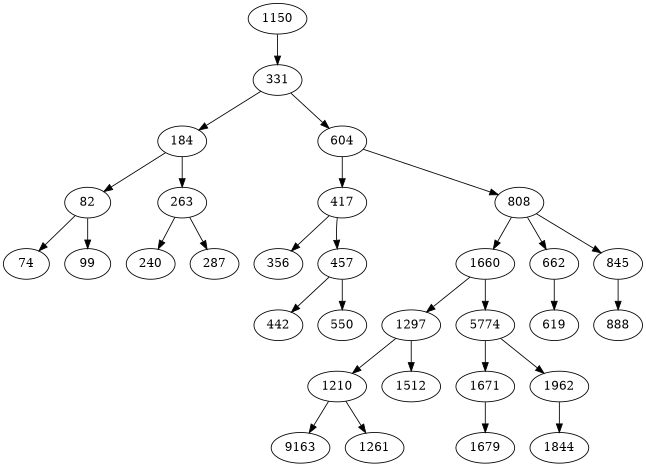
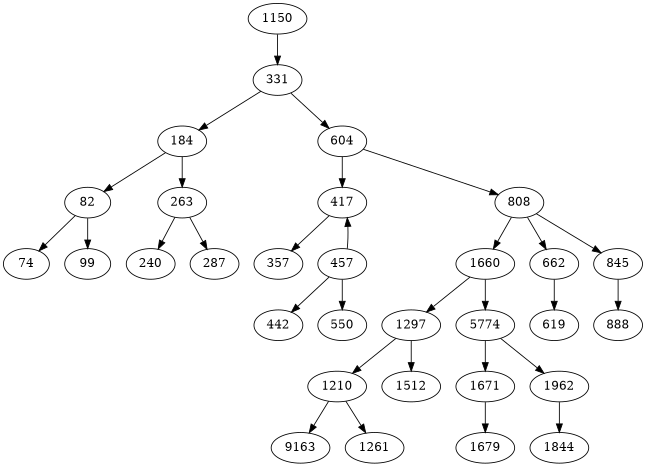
  digraph {
    1150
    331
    184
    604
    1660
    1297
    n7 [label=5774]
    82
    263
    417
    808
    1210
    1512
    1671
    1962
    74
    99
    240
    287
-   356
+   356 [label=357]
    457
    662
    845
    442
    550
    619
    888
    n28 [label=9163]
    1261
    1679
    1844
    1150 -> 331
    331 -> 184
    331 -> 604
    184 -> 82
    184 -> 263
    604 -> 417
    604 -> 808
    1660 -> 1297
    1660 -> n7
    1297 -> 1210
    1297 -> 1512
    n7 -> 1671
    n7 -> 1962
    82 -> 74
    82 -> 99
    263 -> 240
    263 -> 287
    417 -> 356
-   417 -> 457
+   457 -> 417
    808 -> 1660
    808 -> 662
    808 -> 845
    1210 -> n28
    1210 -> 1261
    1671 -> 1679
    1962 -> 1844
    457 -> 442
    457 -> 550
    662 -> 619
    845 -> 888
  }
